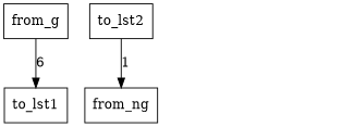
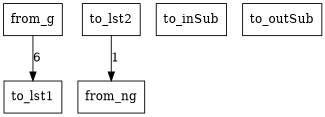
  digraph {
    rankdir=TB
    node [fillcolor=white shape=box style=filled]
    n1 [label=<from_g>]
    n2 [label=<to_lst1>]
    n3 [label=<from_ng>]
    n4 [label=<to_lst2>]
+   n5 [label=<to_inSub>]
+   n6 [label=<to_outSub>]
    n1 -> n2 [label=6]
    n4 -> n3 [label=1]
  }
